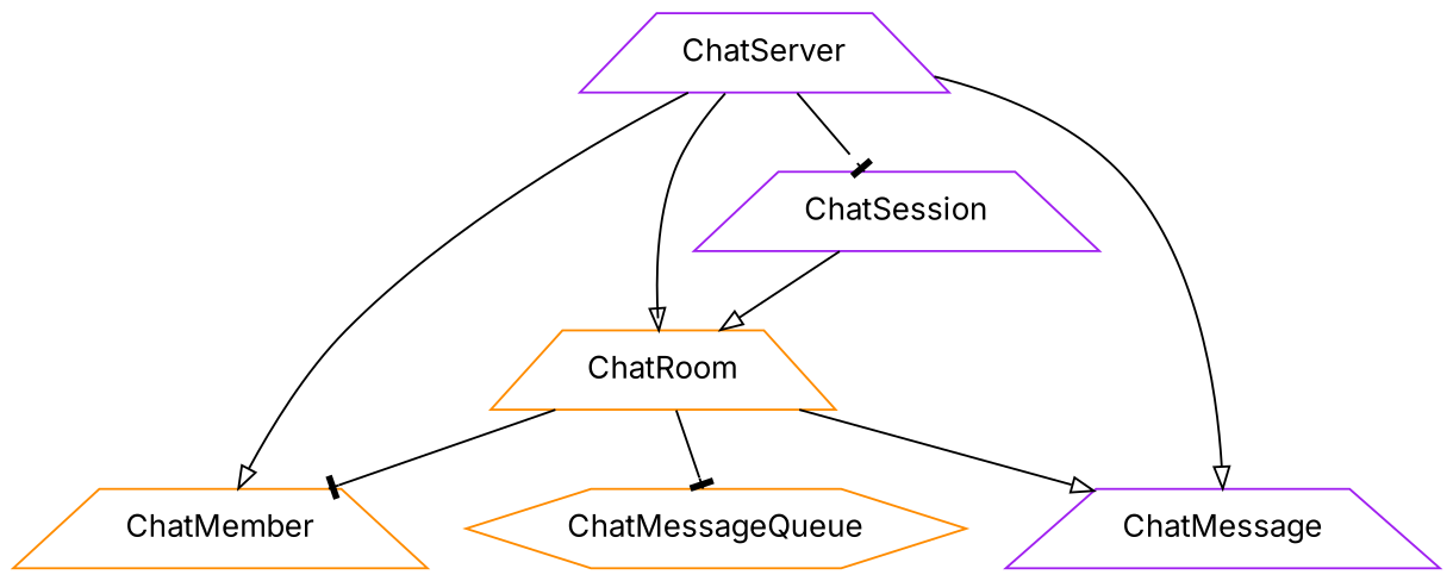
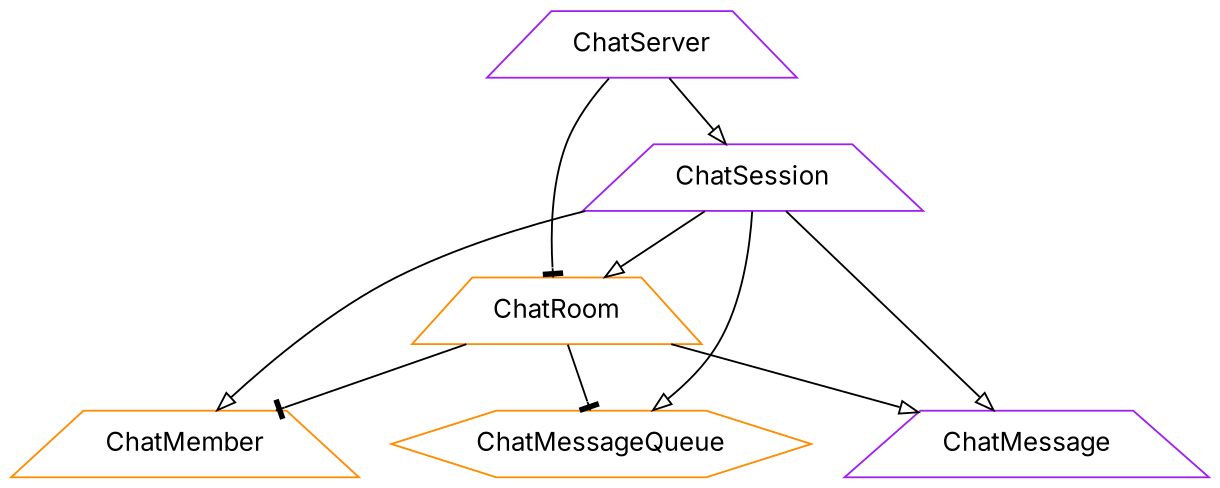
  digraph {
    fontname=Inter
    node [color=purple fontname=Inter shape=trapezium]
    edge [arrowhead=onormal fontname=Inter]
    ChatServer
    ChatRoom [color=darkorange]
    ChatSession
    ChatMember [color=darkorange]
    ChatMessage
    ChatMessageQueue [color=darkorange shape=hexagon]
-   ChatServer -> ChatRoom
-   ChatServer -> ChatSession [arrowhead=tee]
+   ChatServer -> ChatRoom [arrowhead=tee]
+   ChatServer -> ChatSession
    ChatRoom -> ChatMember [arrowhead=tee]
    ChatRoom -> ChatMessage
    ChatRoom -> ChatMessageQueue [arrowhead=tee]
    ChatSession -> ChatRoom
-   ChatServer -> ChatMember
-   ChatServer -> ChatMessage
+   ChatSession -> ChatMember
+   ChatSession -> ChatMessage
+   ChatSession -> ChatMessageQueue
  }
